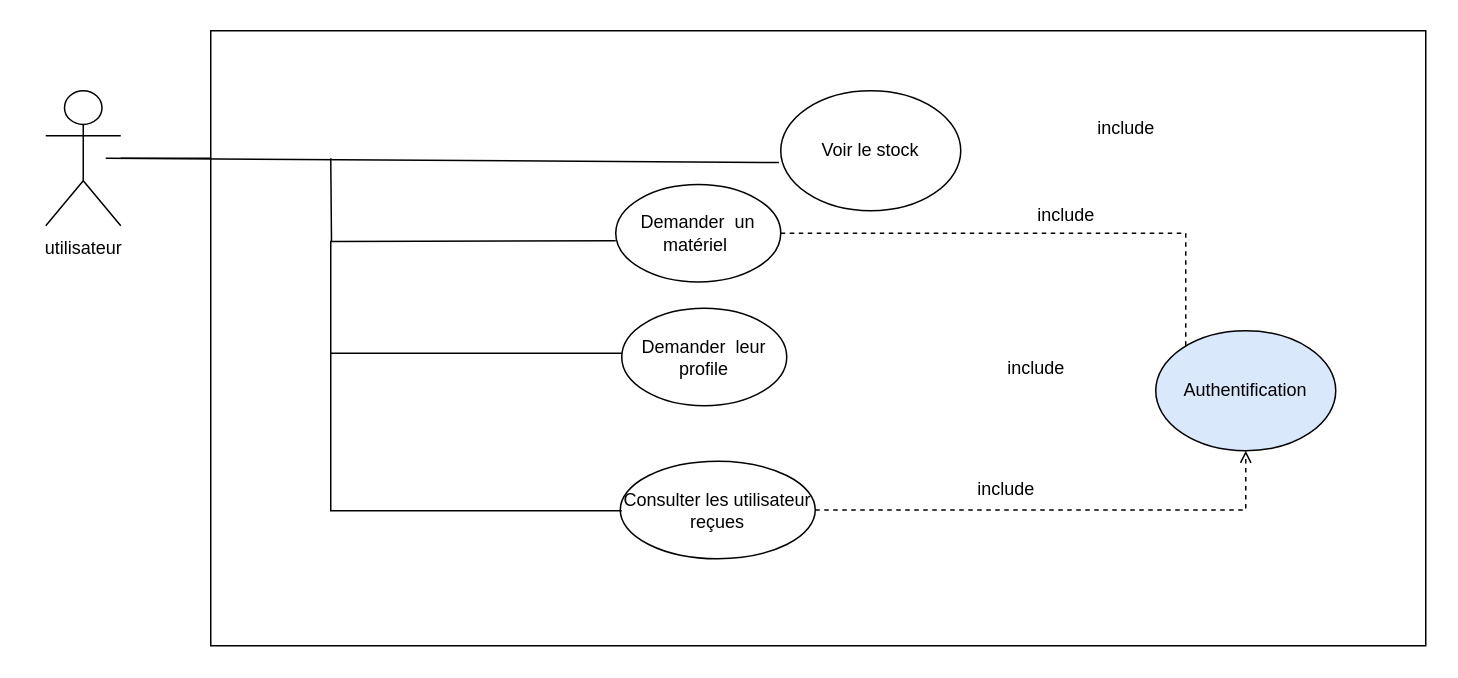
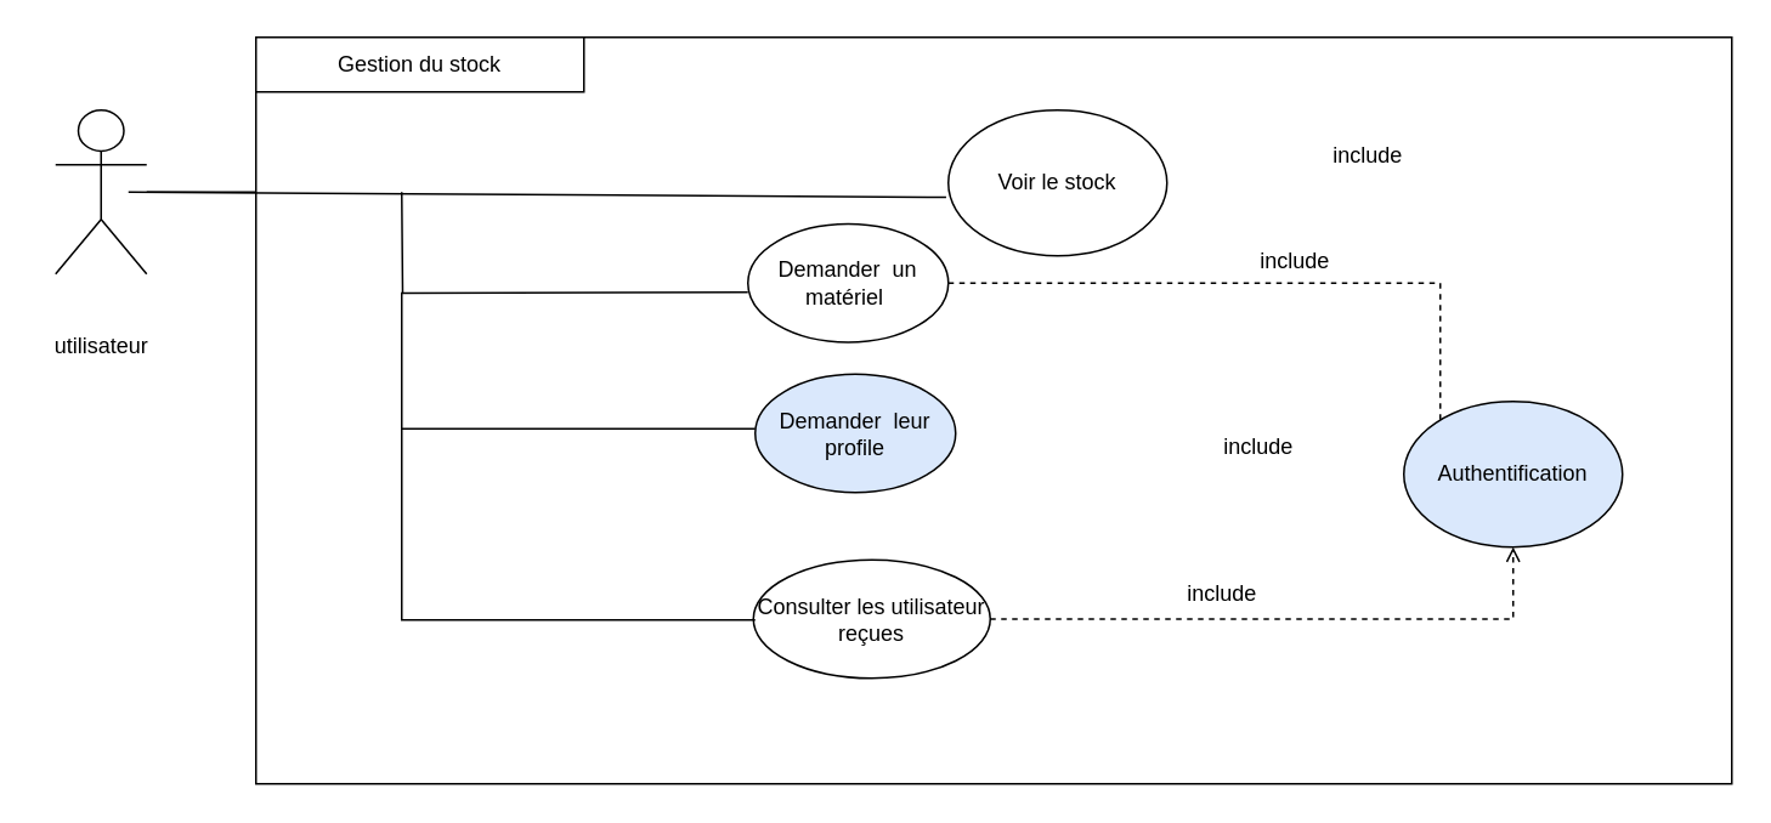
  <mxCell id="0" />
  <mxCell id="1" parent="0" />
  <mxCell id="2" style="edgeStyle=orthogonalEdgeStyle;rounded=0;orthogonalLoop=1;jettySize=auto;html=1;" parent="1" source="3" target="13" edge="1"><mxGeometry relative="1" as="geometry"><Array as="points"><mxPoint x="245" y="105" /><mxPoint x="245" y="155" /></Array></mxGeometry></mxCell>
  <mxCell id="3" value="" style="shape=umlActor;verticalLabelPosition=bottom;verticalAlign=top;html=1;" parent="1" vertex="1"><mxGeometry x="30" y="60" width="50" height="90" as="geometry" /></mxCell>
- <mxCell id="4" value="utilisateur" style="text;html=1;align=center;verticalAlign=middle;resizable=0;points=[];autosize=1;strokeColor=none;fillColor=none;" parent="1" vertex="1"><mxGeometry x="20" y="150" width="70" height="30" as="geometry" /></mxCell>
+ <mxCell id="4" value="utilisateur" style="text;html=1;align=center;verticalAlign=middle;resizable=0;points=[];autosize=1;strokeColor=none;fillColor=none;" parent="1" vertex="1"><mxGeometry x="20" y="175" width="70" height="30" as="geometry" /></mxCell>
  <mxCell id="5" value="" style="rounded=0;whiteSpace=wrap;html=1;" parent="1" vertex="1"><mxGeometry x="140" y="20" width="810" height="410" as="geometry" /></mxCell>
+ <mxCell id="6" value="Gestion du stock" style="rounded=0;whiteSpace=wrap;html=1;" parent="1" vertex="1"><mxGeometry x="140" y="20" width="180" height="30" as="geometry" /></mxCell>
  <mxCell id="7" style="rounded=0;orthogonalLoop=1;jettySize=auto;html=1;endArrow=none;endFill=0;exitX=-0.01;exitY=0.598;exitDx=0;exitDy=0;exitPerimeter=0;" parent="1" source="8" edge="1"><mxGeometry relative="1" as="geometry"><mxPoint x="70" y="105" as="targetPoint" /></mxGeometry></mxCell>
  <mxCell id="8" value="Voir le stock" style="ellipse;whiteSpace=wrap;html=1;" parent="1" vertex="1"><mxGeometry x="520" y="60" width="120" height="80" as="geometry" /></mxCell>
  <mxCell id="9" value="Authentification" style="ellipse;whiteSpace=wrap;html=1;fillColor=#dae8fc;" parent="1" vertex="1"><mxGeometry x="770" y="220" width="120" height="80" as="geometry" /></mxCell>
  <mxCell id="10" value="include" style="text;html=1;align=center;verticalAlign=middle;resizable=0;points=[];autosize=1;strokeColor=none;fillColor=none;" parent="1" vertex="1"><mxGeometry x="720" y="70" width="60" height="30" as="geometry" /></mxCell>
  <mxCell id="11" style="edgeStyle=orthogonalEdgeStyle;rounded=0;orthogonalLoop=1;jettySize=auto;html=1;endArrow=none;endFill=0;" parent="1" edge="1"><mxGeometry relative="1" as="geometry"><mxPoint x="220" y="105" as="targetPoint" /><mxPoint x="410" y="160" as="sourcePoint" /></mxGeometry></mxCell>
  <mxCell id="12" style="edgeStyle=orthogonalEdgeStyle;rounded=0;orthogonalLoop=1;jettySize=auto;html=1;endArrow=none;endFill=0;dashed=1;" edge="1" parent="1" source="13" target="9"><mxGeometry relative="1" as="geometry"><Array as="points"><mxPoint x="790" y="155" /></Array></mxGeometry></mxCell>
  <mxCell id="13" value="Demander&amp;nbsp; un matériel&amp;nbsp;" style="ellipse;whiteSpace=wrap;html=1;" parent="1" vertex="1"><mxGeometry x="410" y="122.5" width="110" height="65" as="geometry" /></mxCell>
- <mxCell id="14" value="Demander&amp;nbsp; leur profile" style="ellipse;whiteSpace=wrap;html=1;" vertex="1" parent="1"><mxGeometry x="414" y="205" width="110" height="65" as="geometry" /></mxCell>
+ <mxCell id="14" value="Demander&amp;nbsp; leur profile" style="ellipse;whiteSpace=wrap;html=1;fillColor=#dae8fc;" vertex="1" parent="1"><mxGeometry x="414" y="205" width="110" height="65" as="geometry" /></mxCell>
  <mxCell id="15" style="edgeStyle=orthogonalEdgeStyle;rounded=0;orthogonalLoop=1;jettySize=auto;html=1;endArrow=open;endFill=0;dashed=1;" edge="1" parent="1" source="16" target="9"><mxGeometry relative="1" as="geometry" /></mxCell>
  <mxCell id="16" value="Consulter les utilisateur reçues" style="ellipse;whiteSpace=wrap;html=1;" vertex="1" parent="1"><mxGeometry x="413" y="307" width="130" height="65" as="geometry" /></mxCell>
  <mxCell id="17" style="edgeStyle=orthogonalEdgeStyle;rounded=0;orthogonalLoop=1;jettySize=auto;html=1;endArrow=none;endFill=0;" edge="1" parent="1"><mxGeometry relative="1" as="geometry"><mxPoint x="220" y="160" as="targetPoint" /><mxPoint x="414" y="340" as="sourcePoint" /><Array as="points"><mxPoint x="414" y="340" /><mxPoint x="220" y="340" /></Array></mxGeometry></mxCell>
  <mxCell id="18" style="rounded=0;orthogonalLoop=1;jettySize=auto;html=1;endArrow=none;endFill=0;" edge="1" parent="1"><mxGeometry relative="1" as="geometry"><mxPoint x="220" y="235" as="targetPoint" /><mxPoint x="414" y="235" as="sourcePoint" /></mxGeometry></mxCell>
  <mxCell id="19" value="include" style="text;html=1;align=center;verticalAlign=middle;resizable=0;points=[];autosize=1;strokeColor=none;fillColor=none;" vertex="1" parent="1"><mxGeometry x="680" y="128" width="60" height="30" as="geometry" /></mxCell>
  <mxCell id="20" value="include" style="text;html=1;align=center;verticalAlign=middle;resizable=0;points=[];autosize=1;strokeColor=none;fillColor=none;" vertex="1" parent="1"><mxGeometry x="660" y="230" width="60" height="30" as="geometry" /></mxCell>
  <mxCell id="21" value="include" style="text;html=1;align=center;verticalAlign=middle;resizable=0;points=[];autosize=1;strokeColor=none;fillColor=none;" vertex="1" parent="1"><mxGeometry x="640" y="311" width="60" height="30" as="geometry" /></mxCell>
